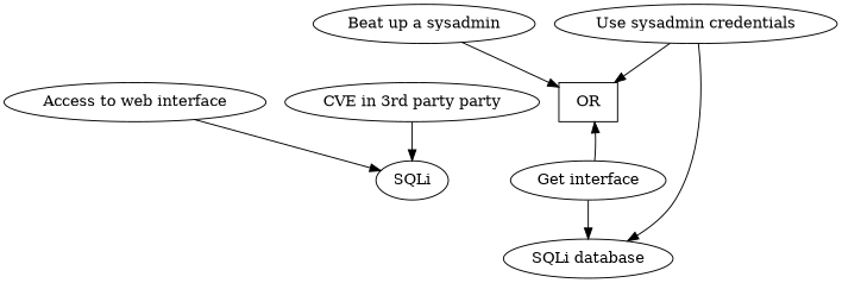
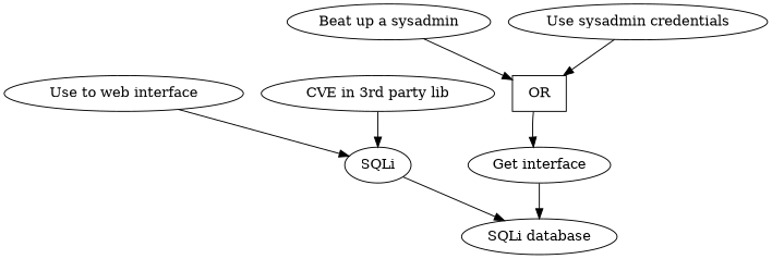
  digraph {
    OR [shape=box]
    n2 [label="Get interface"]
    n3 [label="SQLi database"]
    SQLi
-   "Access to web interface"
+   "Access to web interface" [label="Use to web interface"]
    n6 [label="Use sysadmin credentials"]
    "Beat up a sysadmin"
-   "CVE in 3rd party lib" [label="CVE in 3rd party party"]
-   n2 -> OR
+   "CVE in 3rd party lib"
+   OR -> n2
    n2 -> n3
-   n6 -> n3
+   SQLi -> n3
    "Access to web interface" -> SQLi
    n6 -> OR
    "Beat up a sysadmin" -> OR
    "CVE in 3rd party lib" -> SQLi
  }
